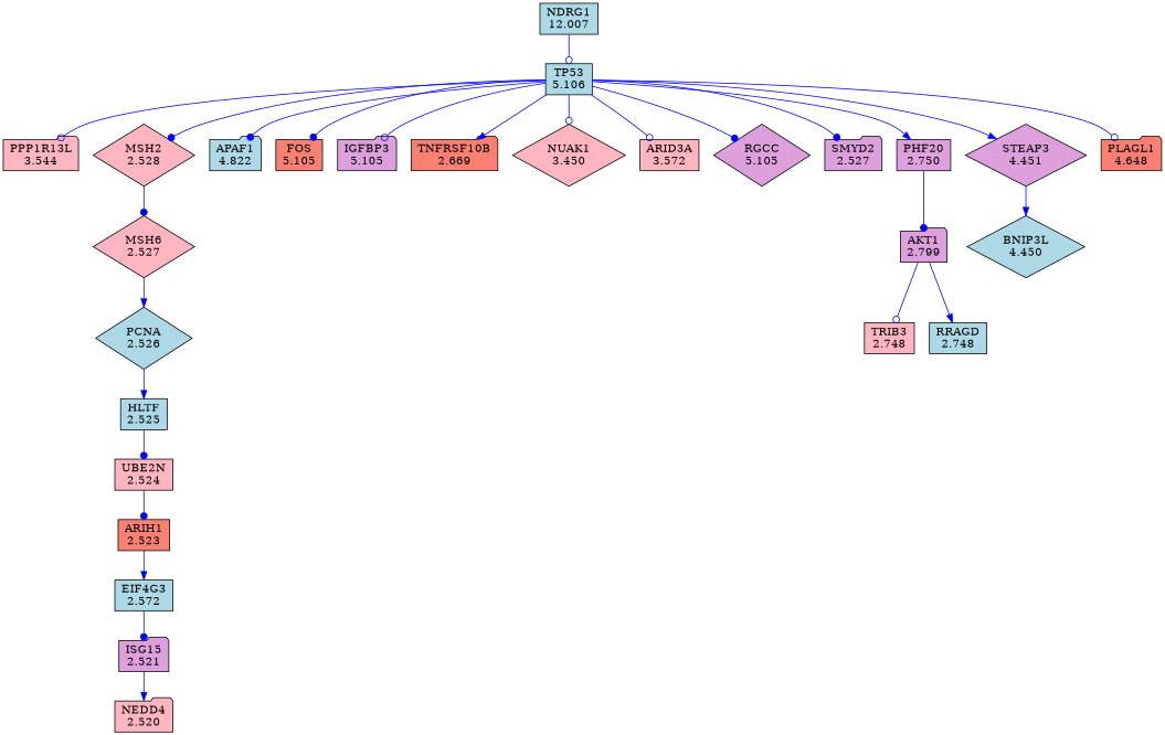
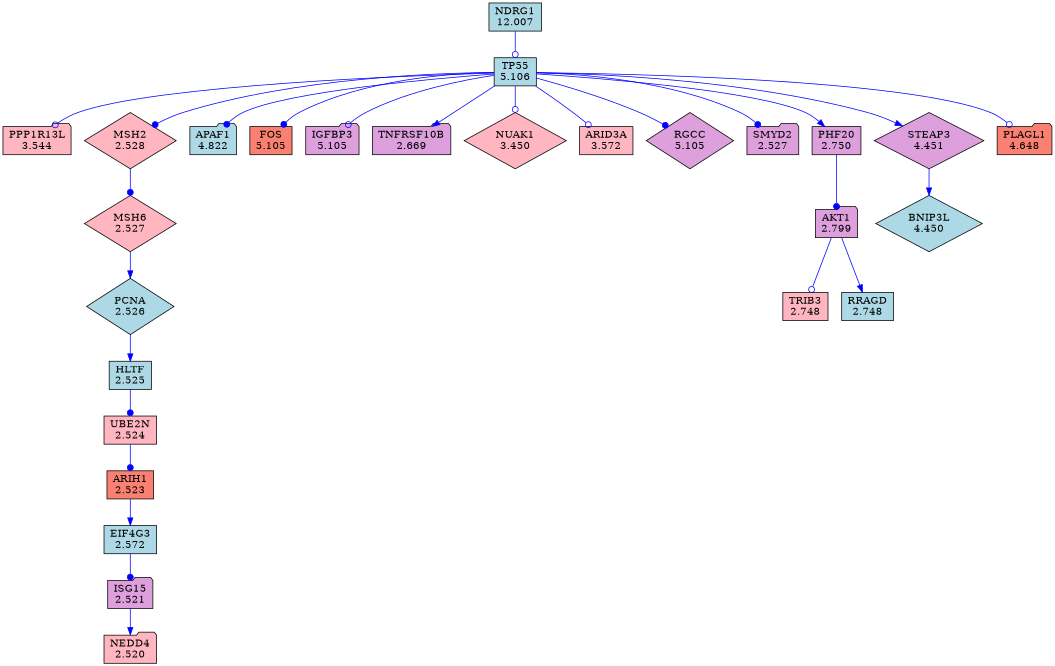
  digraph {
    node [fillcolor=lightblue shape=box style=filled]
    edge [arrowhead=dot color=blue]
    n1 [label="PCNA\n2.526" shape=diamond]
    n2 [label="HLTF\n2.525"]
    n3 [fillcolor=lightpink label="UBE2N\n2.524"]
    n4 [fillcolor=lightpink label="PPP1R13L\n3.544" shape=folder]
    n5 [fillcolor=lightpink label="TRIB3\n2.748"]
    n6 [fillcolor=plum label="AKT1\n2.799" shape=folder]
    n7 [label="RRAGD\n2.748"]
-   n8 [label="TP53\n5.106"]
+   n8 [label="TP55\n5.106"]
    n9 [fillcolor=lightpink label="MSH2\n2.528" shape=diamond]
    n10 [label="APAF1\n4.822" shape=folder]
    n11 [fillcolor=salmon label="FOS\n5.105"]
    n12 [fillcolor=plum label="IGFBP3\n5.105" shape=folder]
-   n13 [fillcolor=salmon label="TNFRSF10B\n2.669" shape=folder]
+   n13 [fillcolor=plum label="TNFRSF10B\n2.669" shape=folder]
    n14 [fillcolor=lightpink label="NUAK1\n3.450" shape=diamond]
    n15 [fillcolor=lightpink label="ARID3A\n3.572"]
    n16 [fillcolor=plum label="RGCC\n5.105" shape=diamond]
    n17 [fillcolor=plum label="SMYD2\n2.527" shape=folder]
    n18 [fillcolor=plum label="PHF20\n2.750"]
    n19 [fillcolor=plum label="STEAP3\n4.451" shape=diamond]
    n20 [fillcolor=salmon label="PLAGL1\n4.648" shape=folder]
    n21 [fillcolor=lightpink label="MSH6\n2.527" shape=diamond]
    n22 [label="BNIP3L\n4.450" shape=diamond]
    n23 [fillcolor=salmon label="ARIH1\n2.523"]
    n24 [label="EIF4G3\n2.572"]
    n25 [fillcolor=plum label="ISG15\n2.521" shape=folder]
    n26 [fillcolor=lightpink label="NEDD4\n2.520" shape=folder]
    n27 [label="NDRG1\n12.007"]
    n1 -> n2 [arrowhead=normal]
    n2 -> n3
    n3 -> n23
    n6 -> n5 [arrowhead=odot]
    n6 -> n7 [arrowhead=normal]
    n8 -> n4 [arrowhead=odot]
    n8 -> n9
    n8 -> n10
    n8 -> n11
    n8 -> n12 [arrowhead=odot]
    n8 -> n13 [arrowhead=normal]
    n8 -> n14 [arrowhead=odot]
    n8 -> n15 [arrowhead=odot]
    n8 -> n16
    n8 -> n17
    n8 -> n18 [arrowhead=normal]
    n8 -> n19 [arrowhead=normal]
    n8 -> n20 [arrowhead=odot]
    n9 -> n21
    n18 -> n6
    n19 -> n22 [arrowhead=normal]
    n21 -> n1 [arrowhead=normal]
    n23 -> n24 [arrowhead=normal]
    n24 -> n25
    n25 -> n26 [arrowhead=normal]
    n27 -> n8 [arrowhead=odot]
  }
